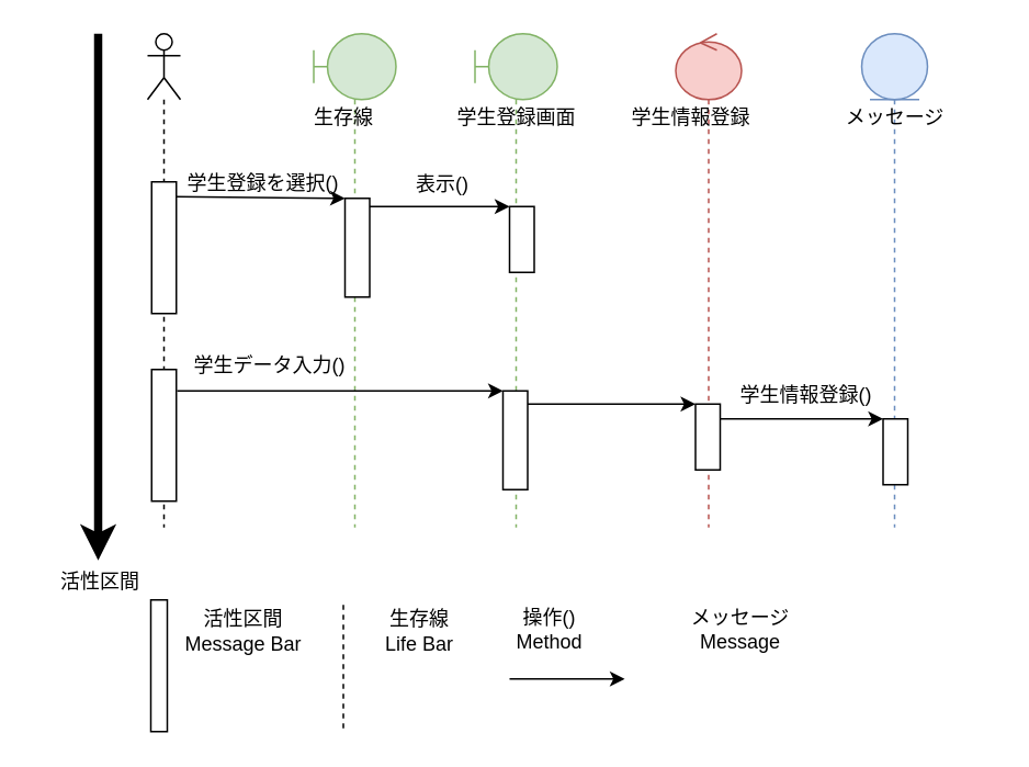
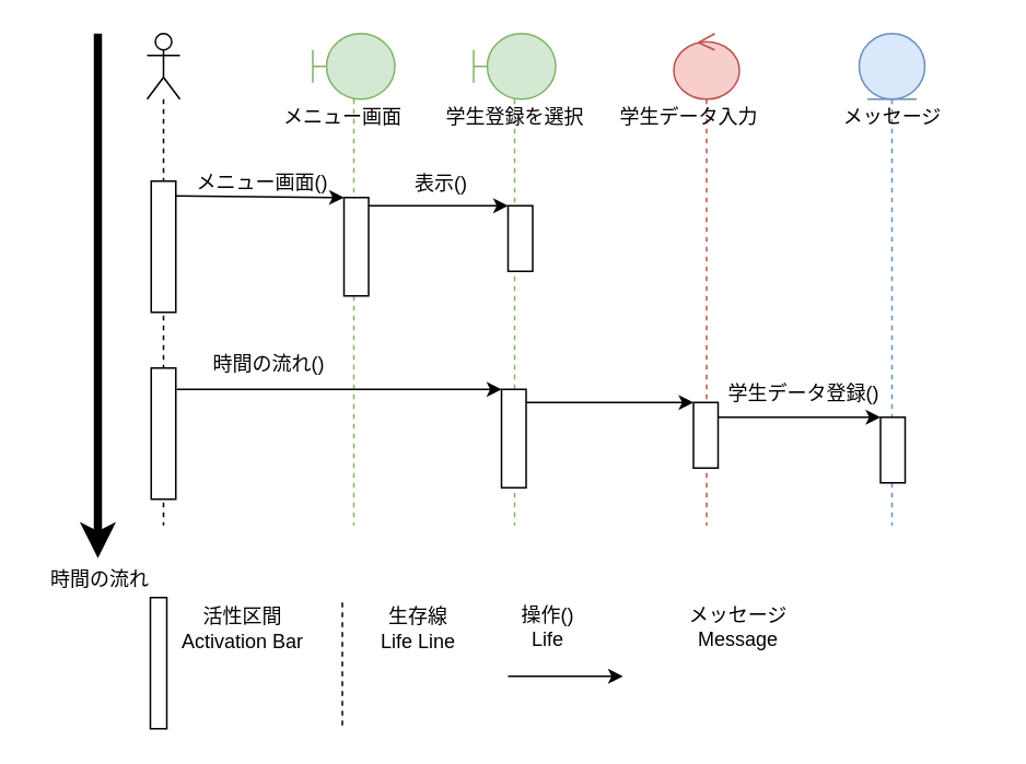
  <mxCell id="0" />
  <mxCell id="1" parent="0" />
  <mxCell id="2" value="" style="shape=umlLifeline;perimeter=lifelinePerimeter;whiteSpace=wrap;html=1;container=1;dropTarget=0;collapsible=0;recursiveResize=0;outlineConnect=0;portConstraint=eastwest;newEdgeStyle={&quot;curved&quot;:0,&quot;rounded&quot;:0};participant=umlActor;" vertex="1" parent="1"><mxGeometry x="89" y="20" width="20" height="300" as="geometry" /></mxCell>
  <mxCell id="3" value="" style="html=1;points=[[0,0,0,0,5],[0,1,0,0,-5],[1,0,0,0,5],[1,1,0,0,-5]];perimeter=orthogonalPerimeter;outlineConnect=0;targetShapes=umlLifeline;portConstraint=eastwest;newEdgeStyle={&quot;curved&quot;:0,&quot;rounded&quot;:0};strokeWidth=1;" vertex="1" parent="2"><mxGeometry x="2.5" y="90" width="15" height="80" as="geometry" /></mxCell>
  <mxCell id="4" value="" style="html=1;points=[[0,0,0,0,5],[0,1,0,0,-5],[1,0,0,0,5],[1,1,0,0,-5]];perimeter=orthogonalPerimeter;outlineConnect=0;targetShapes=umlLifeline;portConstraint=eastwest;newEdgeStyle={&quot;curved&quot;:0,&quot;rounded&quot;:0};strokeWidth=1;" vertex="1" parent="2"><mxGeometry x="2.5" y="204" width="15" height="80" as="geometry" /></mxCell>
  <mxCell id="5" value="" style="shape=umlLifeline;perimeter=lifelinePerimeter;whiteSpace=wrap;html=1;container=1;dropTarget=0;collapsible=0;recursiveResize=0;outlineConnect=0;portConstraint=eastwest;newEdgeStyle={&quot;curved&quot;:0,&quot;rounded&quot;:0};participant=umlBoundary;fillColor=#d5e8d4;strokeColor=#82b366;" vertex="1" parent="1"><mxGeometry x="190" y="20" width="50" height="300" as="geometry" /></mxCell>
  <mxCell id="6" value="" style="html=1;points=[[0,0,0,0,5],[0,1,0,0,-5],[1,0,0,0,5],[1,1,0,0,-5]];perimeter=orthogonalPerimeter;outlineConnect=0;targetShapes=umlLifeline;portConstraint=eastwest;newEdgeStyle={&quot;curved&quot;:0,&quot;rounded&quot;:0};" vertex="1" parent="5"><mxGeometry x="19" y="100" width="15" height="60" as="geometry" /></mxCell>
  <mxCell id="7" value="" style="shape=umlLifeline;perimeter=lifelinePerimeter;whiteSpace=wrap;html=1;container=1;dropTarget=0;collapsible=0;recursiveResize=0;outlineConnect=0;portConstraint=eastwest;newEdgeStyle={&quot;curved&quot;:0,&quot;rounded&quot;:0};participant=umlBoundary;fillColor=#d5e8d4;strokeColor=#82b366;" vertex="1" parent="1"><mxGeometry x="288" y="20" width="50" height="300" as="geometry" /></mxCell>
  <mxCell id="8" value="" style="html=1;points=[[0,0,0,0,5],[0,1,0,0,-5],[1,0,0,0,5],[1,1,0,0,-5]];perimeter=orthogonalPerimeter;outlineConnect=0;targetShapes=umlLifeline;portConstraint=eastwest;newEdgeStyle={&quot;curved&quot;:0,&quot;rounded&quot;:0};" vertex="1" parent="7"><mxGeometry x="21" y="105" width="15" height="40" as="geometry" /></mxCell>
  <mxCell id="9" value="" style="shape=umlLifeline;perimeter=lifelinePerimeter;whiteSpace=wrap;html=1;container=1;dropTarget=0;collapsible=0;recursiveResize=0;outlineConnect=0;portConstraint=eastwest;newEdgeStyle={&quot;curved&quot;:0,&quot;rounded&quot;:0};participant=umlControl;fillColor=#f8cecc;strokeColor=#b85450;" vertex="1" parent="1"><mxGeometry x="410" y="20" width="40" height="300" as="geometry" /></mxCell>
  <mxCell id="10" value="" style="shape=umlLifeline;perimeter=lifelinePerimeter;whiteSpace=wrap;html=1;container=1;dropTarget=0;collapsible=0;recursiveResize=0;outlineConnect=0;portConstraint=eastwest;newEdgeStyle={&quot;curved&quot;:0,&quot;rounded&quot;:0};participant=umlEntity;fillColor=#dae8fc;strokeColor=#6c8ebf;" vertex="1" parent="1"><mxGeometry x="523" y="20" width="40" height="300" as="geometry" /></mxCell>
  <mxCell id="11" value="" style="html=1;points=[[0,0,0,0,5],[0,1,0,0,-5],[1,0,0,0,5],[1,1,0,0,-5]];perimeter=orthogonalPerimeter;outlineConnect=0;targetShapes=umlLifeline;portConstraint=eastwest;newEdgeStyle={&quot;curved&quot;:0,&quot;rounded&quot;:0};" vertex="1" parent="1"><mxGeometry x="91" y="364" width="10" height="80" as="geometry" /></mxCell>
- <mxCell id="12" value="活性区間&lt;div&gt;Message Bar&lt;/div&gt;" style="text;html=1;align=center;verticalAlign=middle;resizable=0;points=[];autosize=1;strokeColor=none;fillColor=none;" vertex="1" parent="1"><mxGeometry x="97" y="363" width="100" height="40" as="geometry" /></mxCell>
+ <mxCell id="12" value="活性区間&lt;div&gt;Activation Bar&lt;/div&gt;" style="text;html=1;align=center;verticalAlign=middle;resizable=0;points=[];autosize=1;strokeColor=none;fillColor=none;" vertex="1" parent="1"><mxGeometry x="97" y="363" width="100" height="40" as="geometry" /></mxCell>
  <mxCell id="13" value="" style="endArrow=none;dashed=1;html=1;rounded=0;" edge="1" parent="1"><mxGeometry width="50" height="50" relative="1" as="geometry"><mxPoint x="208" y="442" as="sourcePoint" /><mxPoint x="208" y="364" as="targetPoint" /></mxGeometry></mxCell>
- <mxCell id="14" value="生存線&lt;div&gt;Life Bar&lt;/div&gt;" style="text;html=1;align=center;verticalAlign=middle;resizable=0;points=[];autosize=1;strokeColor=none;fillColor=none;" vertex="1" parent="1"><mxGeometry x="219" y="363" width="70" height="40" as="geometry" /></mxCell>
+ <mxCell id="14" value="生存線&lt;div&gt;Life Line&lt;/div&gt;" style="text;html=1;align=center;verticalAlign=middle;resizable=0;points=[];autosize=1;strokeColor=none;fillColor=none;" vertex="1" parent="1"><mxGeometry x="219" y="363" width="70" height="40" as="geometry" /></mxCell>
  <mxCell id="15" value="" style="endArrow=classic;html=1;rounded=0;" edge="1" parent="1"><mxGeometry width="50" height="50" relative="1" as="geometry"><mxPoint x="106" y="119" as="sourcePoint" /><mxPoint x="209" y="120" as="targetPoint" /><Array as="points" /></mxGeometry></mxCell>
- <mxCell id="16" value="生存線" style="text;html=1;align=center;verticalAlign=middle;resizable=0;points=[];autosize=1;strokeColor=none;fillColor=none;" vertex="1" parent="1"><mxGeometry x="158" y="56" width="100" height="30" as="geometry" /></mxCell>
- <mxCell id="17" value="学生登録画面" style="text;html=1;align=center;verticalAlign=middle;resizable=0;points=[];autosize=1;strokeColor=none;fillColor=none;" vertex="1" parent="1"><mxGeometry x="263" y="56" width="100" height="30" as="geometry" /></mxCell>
- <mxCell id="18" value="学生情報登録" style="text;html=1;align=center;verticalAlign=middle;resizable=0;points=[];autosize=1;strokeColor=none;fillColor=none;" vertex="1" parent="1"><mxGeometry x="369" y="56" width="100" height="30" as="geometry" /></mxCell>
+ <mxCell id="16" value="メニュー画面" style="text;html=1;align=center;verticalAlign=middle;resizable=0;points=[];autosize=1;strokeColor=none;fillColor=none;" vertex="1" parent="1"><mxGeometry x="158" y="56" width="100" height="30" as="geometry" /></mxCell>
+ <mxCell id="17" value="学生登録を選択" style="text;html=1;align=center;verticalAlign=middle;resizable=0;points=[];autosize=1;strokeColor=none;fillColor=none;" vertex="1" parent="1"><mxGeometry x="263" y="56" width="100" height="30" as="geometry" /></mxCell>
+ <mxCell id="18" value="学生データ入力" style="text;html=1;align=center;verticalAlign=middle;resizable=0;points=[];autosize=1;strokeColor=none;fillColor=none;" vertex="1" parent="1"><mxGeometry x="369" y="56" width="100" height="30" as="geometry" /></mxCell>
  <mxCell id="19" value="メッセージ" style="text;html=1;align=center;verticalAlign=middle;resizable=0;points=[];autosize=1;strokeColor=none;fillColor=none;" vertex="1" parent="1"><mxGeometry x="483" y="56" width="120" height="30" as="geometry" /></mxCell>
  <mxCell id="20" value="" style="endArrow=classic;html=1;rounded=0;strokeWidth=5;" edge="1" parent="1"><mxGeometry width="50" height="50" relative="1" as="geometry"><mxPoint x="59" y="20" as="sourcePoint" /><mxPoint x="59" y="340" as="targetPoint" /></mxGeometry></mxCell>
- <mxCell id="21" value="活性区間" style="text;html=1;align=center;verticalAlign=middle;resizable=0;points=[];autosize=1;strokeColor=none;fillColor=none;" vertex="1" parent="1"><mxGeometry x="20" y="338" width="80" height="30" as="geometry" /></mxCell>
- <mxCell id="22" value="学生登録を選択()" style="text;html=1;align=center;verticalAlign=middle;resizable=0;points=[];autosize=1;strokeColor=none;fillColor=none;" vertex="1" parent="1"><mxGeometry x="99" y="96" width="120" height="30" as="geometry" /></mxCell>
+ <mxCell id="21" value="時間の流れ" style="text;html=1;align=center;verticalAlign=middle;resizable=0;points=[];autosize=1;strokeColor=none;fillColor=none;" vertex="1" parent="1"><mxGeometry x="20" y="338" width="80" height="30" as="geometry" /></mxCell>
+ <mxCell id="22" value="メニュー画面()" style="text;html=1;align=center;verticalAlign=middle;resizable=0;points=[];autosize=1;strokeColor=none;fillColor=none;" vertex="1" parent="1"><mxGeometry x="99" y="96" width="120" height="30" as="geometry" /></mxCell>
  <mxCell id="23" value="" style="endArrow=classic;html=1;rounded=0;" edge="1" parent="1"><mxGeometry width="50" height="50" relative="1" as="geometry"><mxPoint x="309" y="412" as="sourcePoint" /><mxPoint x="379" y="412" as="targetPoint" /></mxGeometry></mxCell>
- <mxCell id="24" value="操作()&lt;div&gt;Method&lt;/div&gt;" style="text;html=1;align=center;verticalAlign=middle;resizable=0;points=[];autosize=1;strokeColor=none;fillColor=none;" vertex="1" parent="1"><mxGeometry x="303" y="362" width="60" height="40" as="geometry" /></mxCell>
+ <mxCell id="24" value="操作()&lt;div&gt;Life&lt;/div&gt;" style="text;html=1;align=center;verticalAlign=middle;resizable=0;points=[];autosize=1;strokeColor=none;fillColor=none;" vertex="1" parent="1"><mxGeometry x="303" y="362" width="60" height="40" as="geometry" /></mxCell>
  <mxCell id="25" value="メッセージ&lt;div&gt;Message&lt;/div&gt;" style="text;html=1;align=center;verticalAlign=middle;resizable=0;points=[];autosize=1;strokeColor=none;fillColor=none;" vertex="1" parent="1"><mxGeometry x="409" y="362" width="80" height="40" as="geometry" /></mxCell>
  <mxCell id="26" value="" style="endArrow=classic;html=1;rounded=0;entryX=0;entryY=0;entryDx=0;entryDy=5;entryPerimeter=0;" edge="1" parent="1"><mxGeometry width="50" height="50" relative="1" as="geometry"><mxPoint x="224" y="125" as="sourcePoint" /><mxPoint x="309" y="125" as="targetPoint" /><Array as="points" /></mxGeometry></mxCell>
  <mxCell id="27" value="表示()" style="text;html=1;align=center;verticalAlign=middle;resizable=0;points=[];autosize=1;strokeColor=none;fillColor=none;" vertex="1" parent="1"><mxGeometry x="238" y="97" width="60" height="30" as="geometry" /></mxCell>
  <mxCell id="28" value="" style="html=1;points=[[0,0,0,0,5],[0,1,0,0,-5],[1,0,0,0,5],[1,1,0,0,-5]];perimeter=orthogonalPerimeter;outlineConnect=0;targetShapes=umlLifeline;portConstraint=eastwest;newEdgeStyle={&quot;curved&quot;:0,&quot;rounded&quot;:0};" vertex="1" parent="1"><mxGeometry x="305" y="237" width="15" height="60" as="geometry" /></mxCell>
  <mxCell id="29" value="" style="endArrow=classic;html=1;rounded=0;" edge="1" parent="1"><mxGeometry width="50" height="50" relative="1" as="geometry"><mxPoint x="107" y="237" as="sourcePoint" /><mxPoint x="305" y="237" as="targetPoint" /><Array as="points" /></mxGeometry></mxCell>
  <mxCell id="30" value="" style="html=1;points=[[0,0,0,0,5],[0,1,0,0,-5],[1,0,0,0,5],[1,1,0,0,-5]];perimeter=orthogonalPerimeter;outlineConnect=0;targetShapes=umlLifeline;portConstraint=eastwest;newEdgeStyle={&quot;curved&quot;:0,&quot;rounded&quot;:0};" vertex="1" parent="1"><mxGeometry x="422" y="245" width="15" height="40" as="geometry" /></mxCell>
  <mxCell id="31" value="" style="endArrow=classic;html=1;rounded=0;entryX=0;entryY=0;entryDx=0;entryDy=5;entryPerimeter=0;" edge="1" parent="1"><mxGeometry width="50" height="50" relative="1" as="geometry"><mxPoint x="320" y="245" as="sourcePoint" /><mxPoint x="422" y="245" as="targetPoint" /><Array as="points" /></mxGeometry></mxCell>
  <mxCell id="32" value="" style="html=1;points=[[0,0,0,0,5],[0,1,0,0,-5],[1,0,0,0,5],[1,1,0,0,-5]];perimeter=orthogonalPerimeter;outlineConnect=0;targetShapes=umlLifeline;portConstraint=eastwest;newEdgeStyle={&quot;curved&quot;:0,&quot;rounded&quot;:0};" vertex="1" parent="1"><mxGeometry x="536" y="254" width="15" height="40" as="geometry" /></mxCell>
  <mxCell id="33" value="" style="endArrow=classic;html=1;rounded=0;entryX=0;entryY=0;entryDx=0;entryDy=5;entryPerimeter=0;" edge="1" parent="1"><mxGeometry width="50" height="50" relative="1" as="geometry"><mxPoint x="437" y="254" as="sourcePoint" /><mxPoint x="536" y="254" as="targetPoint" /><Array as="points" /></mxGeometry></mxCell>
- <mxCell id="34" value="学生データ入力()" style="text;html=1;align=center;verticalAlign=middle;resizable=0;points=[];autosize=1;strokeColor=none;fillColor=none;" vertex="1" parent="1"><mxGeometry x="103" y="207" width="120" height="30" as="geometry" /></mxCell>
- <mxCell id="35" value="学生情報登録()" style="text;html=1;align=center;verticalAlign=middle;resizable=0;points=[];autosize=1;strokeColor=none;fillColor=none;" vertex="1" parent="1"><mxGeometry x="429" y="225" width="120" height="30" as="geometry" /></mxCell>
+ <mxCell id="34" value="時間の流れ()" style="text;html=1;align=center;verticalAlign=middle;resizable=0;points=[];autosize=1;strokeColor=none;fillColor=none;" vertex="1" parent="1"><mxGeometry x="103" y="207" width="120" height="30" as="geometry" /></mxCell>
+ <mxCell id="35" value="学生データ登録()" style="text;html=1;align=center;verticalAlign=middle;resizable=0;points=[];autosize=1;strokeColor=none;fillColor=none;" vertex="1" parent="1"><mxGeometry x="429" y="225" width="120" height="30" as="geometry" /></mxCell>
